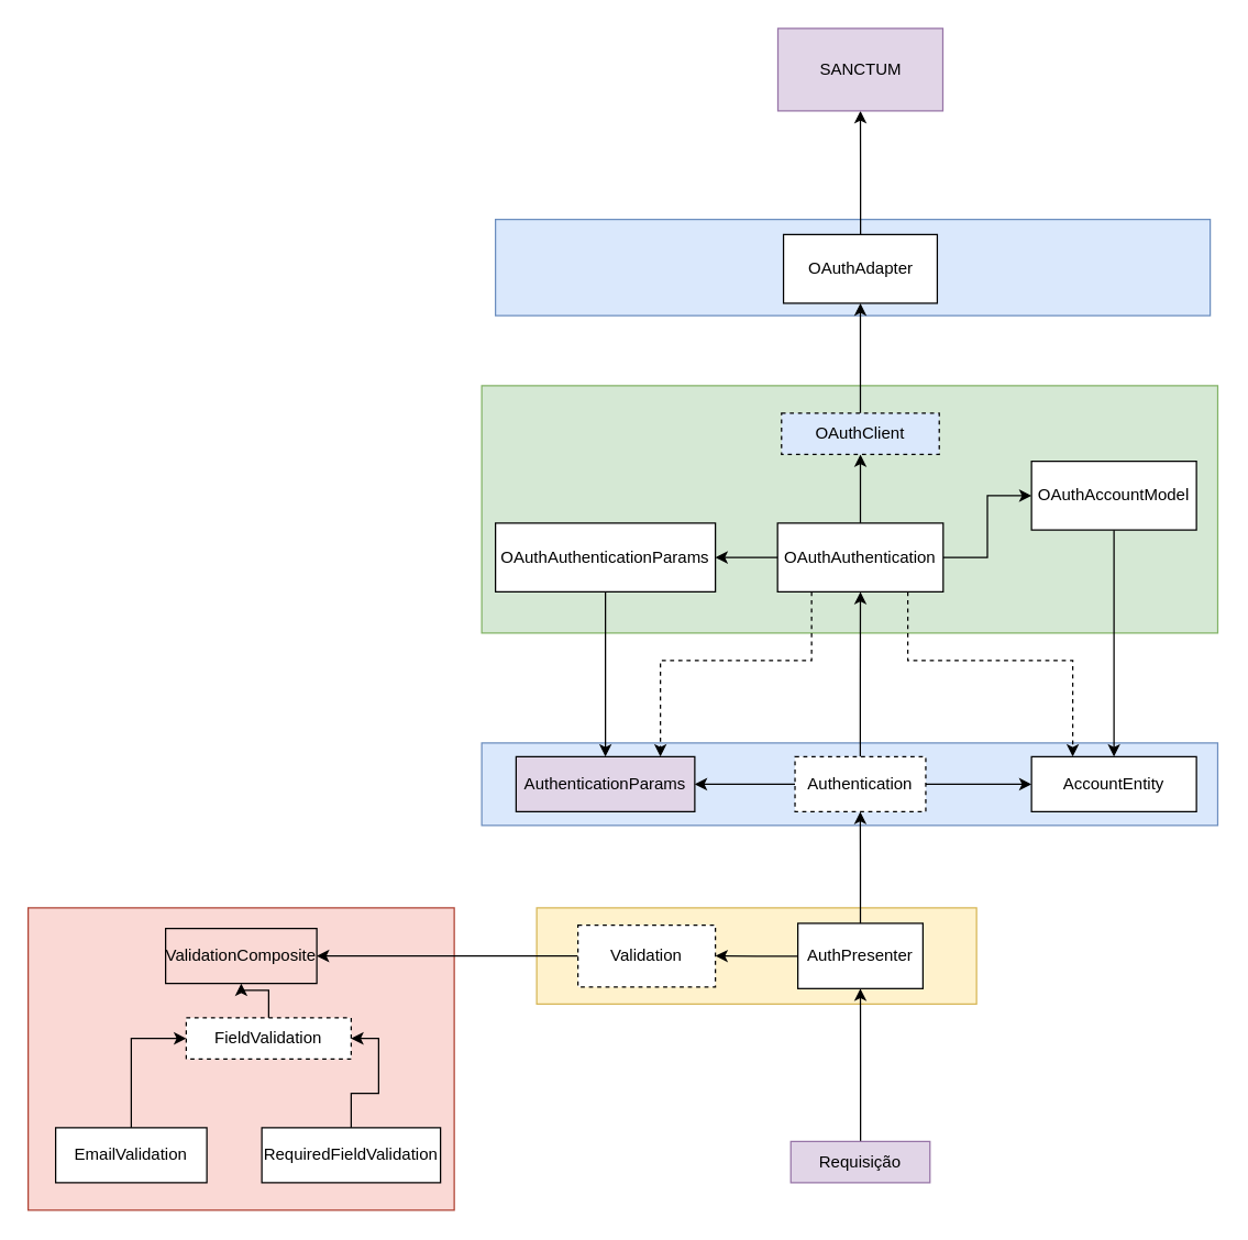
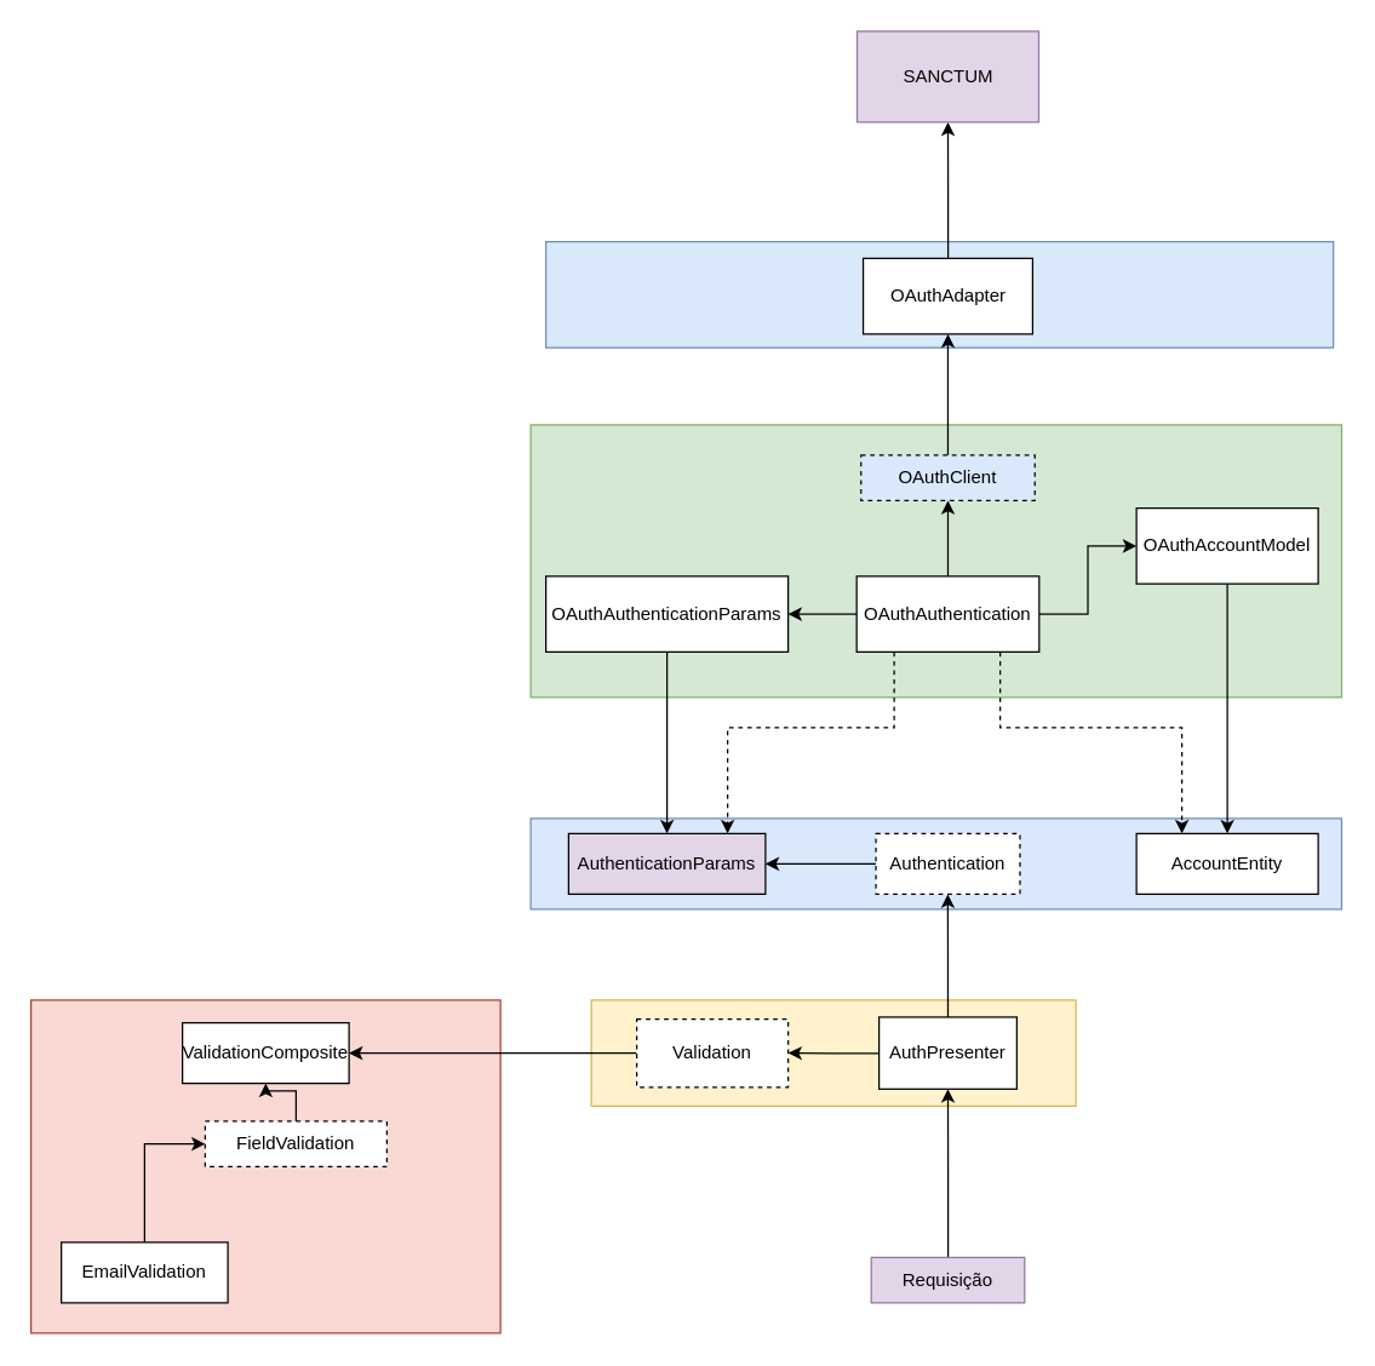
  <mxCell id="0" />
  <mxCell id="1" parent="0" />
  <mxCell id="2" value="" style="rounded=0;whiteSpace=wrap;html=1;strokeColor=#6c8ebf;fillColor=#dae8fc;" parent="1" vertex="1"><mxGeometry x="360" y="159" width="520" height="70" as="geometry" /></mxCell>
  <mxCell id="3" value="" style="rounded=0;whiteSpace=wrap;html=1;strokeColor=#82b366;fillColor=#d5e8d4;" parent="1" vertex="1"><mxGeometry x="350" y="280" width="535.5" height="180" as="geometry" /></mxCell>
  <mxCell id="4" value="" style="rounded=0;whiteSpace=wrap;html=1;strokeColor=#d6b656;fillColor=#fff2cc;" parent="1" vertex="1"><mxGeometry x="390" y="660" width="320" height="70" as="geometry" /></mxCell>
  <mxCell id="5" value="" style="rounded=0;whiteSpace=wrap;html=1;strokeColor=#ae4132;fillColor=#fad9d5;" parent="1" vertex="1"><mxGeometry x="20" y="660" width="310" height="220" as="geometry" /></mxCell>
  <mxCell id="6" value="" style="rounded=0;whiteSpace=wrap;html=1;strokeColor=#6c8ebf;fillColor=#dae8fc;" parent="1" vertex="1"><mxGeometry x="350" y="540" width="535.49" height="60" as="geometry" /></mxCell>
  <mxCell id="7" style="edgeStyle=orthogonalEdgeStyle;rounded=0;orthogonalLoop=1;jettySize=auto;html=1;" parent="1" source="8" target="11" edge="1"><mxGeometry relative="1" as="geometry" /></mxCell>
  <mxCell id="8" value="&lt;div&gt;Requisição&lt;/div&gt;" style="rounded=0;whiteSpace=wrap;html=1;fillColor=#e1d5e7;strokeColor=#9673a6;" parent="1" vertex="1"><mxGeometry x="574.87" y="830" width="101.25" height="30" as="geometry" /></mxCell>
  <mxCell id="9" style="edgeStyle=orthogonalEdgeStyle;rounded=0;orthogonalLoop=1;jettySize=auto;html=1;" parent="1" source="11" target="13" edge="1"><mxGeometry relative="1" as="geometry" /></mxCell>
  <mxCell id="10" style="edgeStyle=orthogonalEdgeStyle;rounded=0;orthogonalLoop=1;jettySize=auto;html=1;" parent="1" source="11" target="24" edge="1"><mxGeometry relative="1" as="geometry" /></mxCell>
  <mxCell id="11" value="&lt;div&gt;AuthPresenter&lt;/div&gt;" style="rounded=0;whiteSpace=wrap;html=1;" parent="1" vertex="1"><mxGeometry x="580" y="671.25" width="91" height="47.5" as="geometry" /></mxCell>
  <mxCell id="12" style="edgeStyle=orthogonalEdgeStyle;rounded=0;orthogonalLoop=1;jettySize=auto;html=1;" parent="1" source="13" target="14" edge="1"><mxGeometry relative="1" as="geometry" /></mxCell>
  <mxCell id="13" value="&lt;div&gt;Validation&lt;/div&gt;" style="rounded=0;whiteSpace=wrap;html=1;dashed=1;" parent="1" vertex="1"><mxGeometry x="420" y="672.5" width="100" height="45" as="geometry" /></mxCell>
- <mxCell id="14" value="ValidationComposite" style="rounded=0;whiteSpace=wrap;html=1;fillColor=#fad9d5;" parent="1" vertex="1"><mxGeometry y="675" width="110" height="40" as="geometry" x="120" /></mxCell>
+ <mxCell id="14" value="ValidationComposite" style="rounded=0;whiteSpace=wrap;html=1;" parent="1" vertex="1"><mxGeometry y="675" width="110" height="40" as="geometry" x="120" /></mxCell>
  <mxCell id="15" style="edgeStyle=orthogonalEdgeStyle;rounded=0;orthogonalLoop=1;jettySize=auto;html=1;" parent="1" source="16" target="14" edge="1"><mxGeometry relative="1" as="geometry" /></mxCell>
  <mxCell id="16" value="FieldValidation" style="rounded=0;whiteSpace=wrap;html=1;dashed=1;" parent="1" vertex="1"><mxGeometry x="135" y="740" width="120" height="30" as="geometry" /></mxCell>
  <mxCell id="17" style="edgeStyle=orthogonalEdgeStyle;rounded=0;orthogonalLoop=1;jettySize=auto;html=1;entryX=0;entryY=0.5;entryDx=0;entryDy=0;" parent="1" source="18" target="16" edge="1"><mxGeometry relative="1" as="geometry" /></mxCell>
  <mxCell id="18" value="EmailValidation" style="rounded=0;whiteSpace=wrap;html=1;" parent="1" vertex="1"><mxGeometry x="40" y="820" width="110" height="40" as="geometry" /></mxCell>
- <mxCell id="19" style="edgeStyle=orthogonalEdgeStyle;rounded=0;orthogonalLoop=1;jettySize=auto;html=1;entryX=1;entryY=0.5;entryDx=0;entryDy=0;" parent="1" source="20" target="16" edge="1"><mxGeometry relative="1" as="geometry" /></mxCell>
- <mxCell id="20" value="&lt;br&gt;&lt;div&gt;RequiredFieldValidation&lt;/div&gt;&lt;div&gt;&lt;br&gt;&lt;/div&gt;" style="rounded=0;whiteSpace=wrap;html=1;" parent="1" vertex="1"><mxGeometry x="190" y="820" width="130" height="40" as="geometry" /></mxCell>
  <mxCell id="21" style="edgeStyle=orthogonalEdgeStyle;rounded=0;orthogonalLoop=1;jettySize=auto;html=1;" parent="1" source="24" target="25" edge="1"><mxGeometry relative="1" as="geometry" /></mxCell>
- <mxCell id="22" style="edgeStyle=orthogonalEdgeStyle;rounded=0;orthogonalLoop=1;jettySize=auto;html=1;" parent="1" source="24" target="26" edge="1"><mxGeometry relative="1" as="geometry" /></mxCell>
- <mxCell id="23" style="edgeStyle=orthogonalEdgeStyle;rounded=0;orthogonalLoop=1;jettySize=auto;html=1;" parent="1" source="24" target="32" edge="1"><mxGeometry relative="1" as="geometry" /></mxCell>
  <mxCell id="24" value="Authentication" style="rounded=0;whiteSpace=wrap;html=1;dashed=1;" parent="1" vertex="1"><mxGeometry x="577.93" y="550" width="95.13" height="40" as="geometry" /></mxCell>
  <mxCell id="25" value="AuthenticationParams" style="rounded=0;whiteSpace=wrap;html=1;fillColor=#e1d5e7;" parent="1" vertex="1"><mxGeometry x="375" y="550" width="130" height="40" as="geometry" /></mxCell>
  <mxCell id="26" value="AccountEntity" style="rounded=0;whiteSpace=wrap;html=1;" parent="1" vertex="1"><mxGeometry x="750" y="550" width="120" height="40" as="geometry" /></mxCell>
  <mxCell id="27" style="edgeStyle=orthogonalEdgeStyle;rounded=0;orthogonalLoop=1;jettySize=auto;html=1;" parent="1" source="32" target="34" edge="1"><mxGeometry relative="1" as="geometry" /></mxCell>
  <mxCell id="28" style="edgeStyle=orthogonalEdgeStyle;rounded=0;orthogonalLoop=1;jettySize=auto;html=1;dashed=1;" parent="1" source="32" target="25" edge="1"><mxGeometry relative="1" as="geometry"><Array as="points"><mxPoint x="590" y="480" /><mxPoint x="480" y="480" /></Array></mxGeometry></mxCell>
  <mxCell id="29" style="edgeStyle=orthogonalEdgeStyle;rounded=0;orthogonalLoop=1;jettySize=auto;html=1;entryX=0.25;entryY=0;entryDx=0;entryDy=0;dashed=1;" parent="1" source="32" target="26" edge="1"><mxGeometry relative="1" as="geometry"><Array as="points"><mxPoint x="660" y="480" /><mxPoint x="780" y="480" /></Array></mxGeometry></mxCell>
  <mxCell id="30" style="edgeStyle=orthogonalEdgeStyle;rounded=0;orthogonalLoop=1;jettySize=auto;html=1;entryX=0.5;entryY=1;entryDx=0;entryDy=0;" parent="1" source="32" target="36" edge="1"><mxGeometry relative="1" as="geometry" /></mxCell>
  <mxCell id="31" style="edgeStyle=orthogonalEdgeStyle;rounded=0;orthogonalLoop=1;jettySize=auto;html=1;entryX=1;entryY=0.5;entryDx=0;entryDy=0;" edge="1" parent="1" source="32" target="41"><mxGeometry relative="1" as="geometry" /></mxCell>
  <mxCell id="32" value="OAuthAuthentication" style="rounded=0;whiteSpace=wrap;html=1;" parent="1" vertex="1"><mxGeometry x="565.24" y="380" width="120.5" height="50" as="geometry" /></mxCell>
  <mxCell id="33" style="edgeStyle=orthogonalEdgeStyle;rounded=0;orthogonalLoop=1;jettySize=auto;html=1;" parent="1" source="34" target="26" edge="1"><mxGeometry relative="1" as="geometry" /></mxCell>
  <mxCell id="34" value="OAuthAccountModel" style="rounded=0;whiteSpace=wrap;html=1;" parent="1" vertex="1"><mxGeometry x="750" y="335" width="120" height="50" as="geometry" /></mxCell>
  <mxCell id="35" style="edgeStyle=orthogonalEdgeStyle;rounded=0;orthogonalLoop=1;jettySize=auto;html=1;entryX=0.5;entryY=1;entryDx=0;entryDy=0;" parent="1" source="36" target="38" edge="1"><mxGeometry relative="1" as="geometry" /></mxCell>
  <mxCell id="36" value="&lt;br&gt;&lt;div&gt;OAuthClient&lt;/div&gt;&lt;div&gt;&lt;br&gt;&lt;/div&gt;" style="rounded=0;whiteSpace=wrap;html=1;dashed=1;fillColor=#dae8fc;" parent="1" vertex="1"><mxGeometry x="568.12" y="300" width="114.76" height="30" as="geometry" /></mxCell>
  <mxCell id="37" style="edgeStyle=orthogonalEdgeStyle;rounded=0;orthogonalLoop=1;jettySize=auto;html=1;" parent="1" source="38" target="39" edge="1"><mxGeometry relative="1" as="geometry" /></mxCell>
  <mxCell id="38" value="&lt;div&gt;OAuthAdapter&lt;/div&gt;" style="rounded=0;whiteSpace=wrap;html=1;" parent="1" vertex="1"><mxGeometry x="569.55" y="170" width="111.88" height="50" as="geometry" /></mxCell>
  <mxCell id="39" value="&lt;br&gt;&lt;div&gt;SANCTUM&lt;/div&gt;&lt;div&gt;&lt;br&gt;&lt;/div&gt;" style="rounded=0;whiteSpace=wrap;html=1;strokeColor=#9673a6;fillColor=#e1d5e7;" parent="1" vertex="1"><mxGeometry x="565.5" y="20" width="120" height="60" as="geometry" /></mxCell>
  <mxCell id="40" style="edgeStyle=orthogonalEdgeStyle;rounded=0;orthogonalLoop=1;jettySize=auto;html=1;" edge="1" parent="1" source="41" target="25"><mxGeometry relative="1" as="geometry" /></mxCell>
  <mxCell id="41" value="OAuthAuthenticationParams" style="rounded=0;whiteSpace=wrap;html=1;" vertex="1" parent="1"><mxGeometry x="360" y="380" width="160" height="50" as="geometry" /></mxCell>
